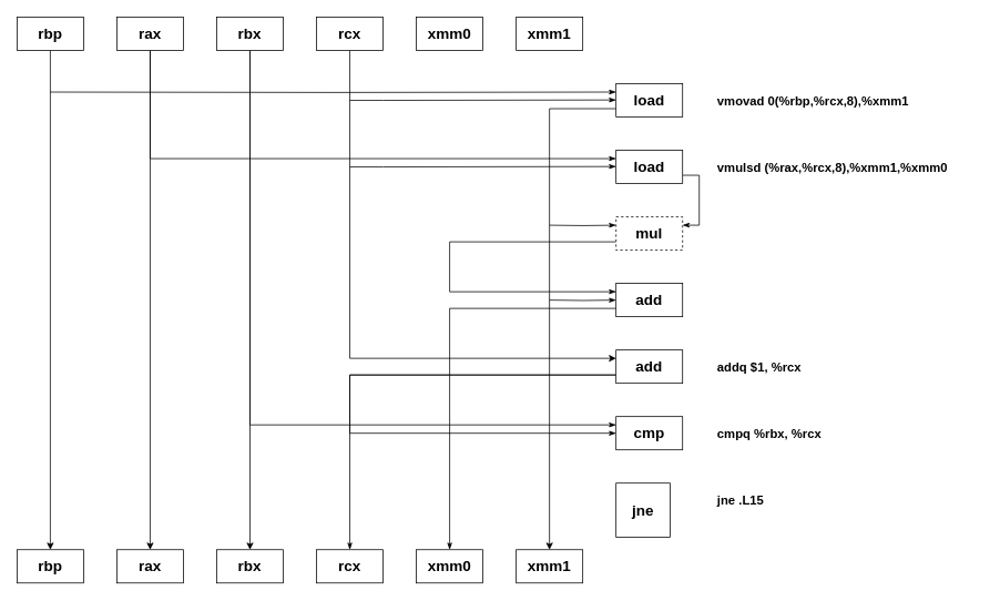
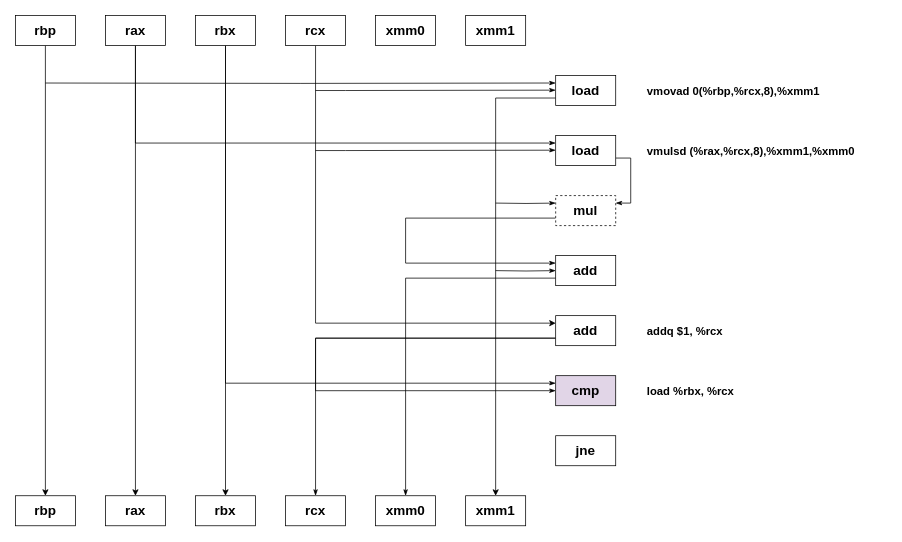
  <mxCell id="0" />
  <mxCell id="1" parent="0" />
  <mxCell id="2" style="edgeStyle=orthogonalEdgeStyle;rounded=0;orthogonalLoop=1;jettySize=auto;html=1;exitX=0.5;exitY=1;exitDx=0;exitDy=0;entryX=0.5;entryY=0;entryDx=0;entryDy=0;" edge="1" parent="1" source="3" target="4"><mxGeometry relative="1" as="geometry" /></mxCell>
  <mxCell id="3" value="&lt;h2&gt;rbp&lt;/h2&gt;" style="rounded=0;whiteSpace=wrap;html=1;" vertex="1" parent="1"><mxGeometry x="20" y="20" width="80" height="40" as="geometry" /></mxCell>
  <mxCell id="4" value="&lt;h2&gt;rbp&lt;/h2&gt;" style="rounded=0;whiteSpace=wrap;html=1;" vertex="1" parent="1"><mxGeometry x="20" y="660" width="80" height="40" as="geometry" /></mxCell>
  <mxCell id="5" style="edgeStyle=orthogonalEdgeStyle;rounded=0;orthogonalLoop=1;jettySize=auto;html=1;exitX=0.5;exitY=1;exitDx=0;exitDy=0;entryX=0.5;entryY=0;entryDx=0;entryDy=0;" edge="1" parent="1" source="7" target="8"><mxGeometry relative="1" as="geometry" /></mxCell>
  <mxCell id="6" style="edgeStyle=orthogonalEdgeStyle;rounded=0;orthogonalLoop=1;jettySize=auto;html=1;exitX=0.5;exitY=1;exitDx=0;exitDy=0;entryX=0;entryY=0.25;entryDx=0;entryDy=0;startArrow=none;startFill=0;endArrow=classicThin;endFill=1;" edge="1" parent="1" source="7" target="27"><mxGeometry relative="1" as="geometry" /></mxCell>
  <mxCell id="7" value="&lt;h2&gt;rax&lt;/h2&gt;" style="rounded=0;whiteSpace=wrap;html=1;" vertex="1" parent="1"><mxGeometry x="140" y="20" width="80" height="40" as="geometry" /></mxCell>
  <mxCell id="8" value="&lt;h2&gt;rax&lt;/h2&gt;" style="rounded=0;whiteSpace=wrap;html=1;" vertex="1" parent="1"><mxGeometry x="140" y="660" width="80" height="40" as="geometry" /></mxCell>
  <mxCell id="9" style="edgeStyle=orthogonalEdgeStyle;rounded=0;orthogonalLoop=1;jettySize=auto;html=1;exitX=0.5;exitY=1;exitDx=0;exitDy=0;entryX=0.5;entryY=0;entryDx=0;entryDy=0;" edge="1" parent="1" source="12" target="13"><mxGeometry relative="1" as="geometry" /></mxCell>
  <mxCell id="10" style="edgeStyle=orthogonalEdgeStyle;rounded=0;orthogonalLoop=1;jettySize=auto;html=1;startArrow=none;startFill=0;endArrow=classicThin;endFill=1;entryX=0;entryY=0.25;entryDx=0;entryDy=0;" edge="1" parent="1" target="24"><mxGeometry relative="1" as="geometry"><mxPoint x="370" y="40" as="targetPoint" /><mxPoint x="60" y="110" as="sourcePoint" /></mxGeometry></mxCell>
  <mxCell id="11" style="edgeStyle=orthogonalEdgeStyle;rounded=0;orthogonalLoop=1;jettySize=auto;html=1;exitX=0.5;exitY=1;exitDx=0;exitDy=0;entryX=0;entryY=0.25;entryDx=0;entryDy=0;startArrow=none;startFill=0;endArrow=classicThin;endFill=1;" edge="1" parent="1" source="12" target="39"><mxGeometry relative="1" as="geometry" /></mxCell>
  <mxCell id="12" value="&lt;h2&gt;rbx&lt;/h2&gt;" style="rounded=0;whiteSpace=wrap;html=1;" vertex="1" parent="1"><mxGeometry x="260" y="20" width="80" height="40" as="geometry" /></mxCell>
  <mxCell id="13" value="&lt;h2&gt;rbx&lt;/h2&gt;" style="rounded=0;whiteSpace=wrap;html=1;" vertex="1" parent="1"><mxGeometry x="260" y="660" width="80" height="40" as="geometry" /></mxCell>
  <mxCell id="14" style="edgeStyle=orthogonalEdgeStyle;rounded=0;orthogonalLoop=1;jettySize=auto;html=1;exitX=0.5;exitY=1;exitDx=0;exitDy=0;entryX=0;entryY=0.25;entryDx=0;entryDy=0;" edge="1" parent="1" source="15" target="37"><mxGeometry relative="1" as="geometry" /></mxCell>
  <mxCell id="15" value="&lt;h2&gt;rcx&lt;/h2&gt;" style="rounded=0;whiteSpace=wrap;html=1;" vertex="1" parent="1"><mxGeometry x="380" y="20" width="80" height="40" as="geometry" /></mxCell>
  <mxCell id="16" value="&lt;h2&gt;rcx&lt;/h2&gt;" style="rounded=0;whiteSpace=wrap;html=1;" vertex="1" parent="1"><mxGeometry x="380" y="660" width="80" height="40" as="geometry" /></mxCell>
  <mxCell id="17" style="edgeStyle=orthogonalEdgeStyle;rounded=0;orthogonalLoop=1;jettySize=auto;html=1;exitX=0;exitY=0.75;exitDx=0;exitDy=0;entryX=0.5;entryY=0;entryDx=0;entryDy=0;" edge="1" parent="1" source="24" target="23"><mxGeometry relative="1" as="geometry" /></mxCell>
  <mxCell id="18" style="edgeStyle=orthogonalEdgeStyle;rounded=0;orthogonalLoop=1;jettySize=auto;html=1;entryX=0;entryY=0.25;entryDx=0;entryDy=0;startArrow=none;startFill=0;endArrow=classicThin;endFill=1;" edge="1" parent="1" target="32"><mxGeometry relative="1" as="geometry"><mxPoint x="660" y="270" as="sourcePoint" /></mxGeometry></mxCell>
  <mxCell id="19" value="&lt;h2&gt;xmm0&lt;/h2&gt;" style="rounded=0;whiteSpace=wrap;html=1;" vertex="1" parent="1"><mxGeometry x="500" y="20" width="80" height="40" as="geometry" /></mxCell>
  <mxCell id="20" value="&lt;h2&gt;xmm0&lt;/h2&gt;" style="rounded=0;whiteSpace=wrap;html=1;" vertex="1" parent="1"><mxGeometry x="500" y="660" width="80" height="40" as="geometry" /></mxCell>
  <mxCell id="21" style="edgeStyle=orthogonalEdgeStyle;rounded=0;orthogonalLoop=1;jettySize=auto;html=1;entryX=0;entryY=0.5;entryDx=0;entryDy=0;startArrow=none;startFill=0;endArrow=classicThin;endFill=1;" edge="1" parent="1" target="34"><mxGeometry relative="1" as="geometry"><mxPoint x="660" y="360" as="sourcePoint" /></mxGeometry></mxCell>
  <mxCell id="22" value="&lt;h2&gt;xmm1&lt;/h2&gt;" style="rounded=0;whiteSpace=wrap;html=1;" vertex="1" parent="1"><mxGeometry x="620" y="20" width="80" height="40" as="geometry" /></mxCell>
  <mxCell id="23" value="&lt;h2&gt;xmm1&lt;/h2&gt;" style="rounded=0;whiteSpace=wrap;html=1;" vertex="1" parent="1"><mxGeometry x="620" y="660" width="80" height="40" as="geometry" /></mxCell>
  <mxCell id="24" value="&lt;h2&gt;load&lt;/h2&gt;" style="rounded=0;whiteSpace=wrap;html=1;" vertex="1" parent="1"><mxGeometry x="740" y="100" width="80" height="40" as="geometry" /></mxCell>
  <mxCell id="25" style="edgeStyle=orthogonalEdgeStyle;rounded=0;orthogonalLoop=1;jettySize=auto;html=1;startArrow=none;startFill=0;endArrow=classicThin;endFill=1;entryX=0;entryY=0.25;entryDx=0;entryDy=0;" edge="1" parent="1"><mxGeometry relative="1" as="geometry"><mxPoint x="740" y="119.5" as="targetPoint" /><mxPoint x="420" y="120" as="sourcePoint" /><Array as="points"><mxPoint x="460" y="120" /></Array></mxGeometry></mxCell>
  <mxCell id="26" style="edgeStyle=orthogonalEdgeStyle;rounded=0;orthogonalLoop=1;jettySize=auto;html=1;exitX=1;exitY=0.75;exitDx=0;exitDy=0;entryX=1;entryY=0.25;entryDx=0;entryDy=0;startArrow=none;startFill=0;endArrow=classicThin;endFill=1;" edge="1" parent="1" source="27" target="32"><mxGeometry relative="1" as="geometry" /></mxCell>
  <mxCell id="27" value="&lt;h2&gt;load&lt;/h2&gt;" style="rounded=0;whiteSpace=wrap;html=1;" vertex="1" parent="1"><mxGeometry x="740" y="180" width="80" height="40" as="geometry" /></mxCell>
  <mxCell id="28" value="&lt;h3&gt;&lt;font style=&quot;font-size: 15px&quot;&gt;vmovad 0(%rbp,%rcx,8),%xmm1&lt;/font&gt;&lt;/h3&gt;" style="text;html=1;strokeColor=none;fillColor=none;align=left;verticalAlign=middle;whiteSpace=wrap;rounded=0;" vertex="1" parent="1"><mxGeometry x="860" y="100" width="320" height="40" as="geometry" /></mxCell>
  <mxCell id="29" value="&lt;h3&gt;&lt;font style=&quot;font-size: 15px&quot;&gt;vmulsd (%rax,%rcx,8),%xmm1,%xmm0&lt;/font&gt;&lt;/h3&gt;" style="text;html=1;strokeColor=none;fillColor=none;align=left;verticalAlign=middle;whiteSpace=wrap;rounded=0;" vertex="1" parent="1"><mxGeometry x="860" y="180" width="320" height="40" as="geometry" /></mxCell>
  <mxCell id="30" style="edgeStyle=orthogonalEdgeStyle;rounded=0;orthogonalLoop=1;jettySize=auto;html=1;startArrow=none;startFill=0;endArrow=classicThin;endFill=1;entryX=0;entryY=0.25;entryDx=0;entryDy=0;" edge="1" parent="1"><mxGeometry relative="1" as="geometry"><mxPoint x="740" y="199.5" as="targetPoint" /><mxPoint x="420" y="200" as="sourcePoint" /><Array as="points"><mxPoint x="460" y="200" /></Array></mxGeometry></mxCell>
  <mxCell id="31" style="edgeStyle=orthogonalEdgeStyle;rounded=0;orthogonalLoop=1;jettySize=auto;html=1;exitX=0;exitY=0.75;exitDx=0;exitDy=0;entryX=0;entryY=0.25;entryDx=0;entryDy=0;startArrow=none;startFill=0;endArrow=classicThin;endFill=1;" edge="1" parent="1" source="32" target="34"><mxGeometry relative="1" as="geometry"><Array as="points"><mxPoint x="540" y="290" /><mxPoint x="540" y="350" /></Array></mxGeometry></mxCell>
  <mxCell id="32" value="&lt;h2&gt;mul&lt;/h2&gt;" style="rounded=0;whiteSpace=wrap;html=1;dashed=1;" vertex="1" parent="1"><mxGeometry x="740" y="260" width="80" height="40" as="geometry" /></mxCell>
  <mxCell id="33" style="edgeStyle=orthogonalEdgeStyle;rounded=0;orthogonalLoop=1;jettySize=auto;html=1;exitX=0;exitY=0.75;exitDx=0;exitDy=0;entryX=0.5;entryY=0;entryDx=0;entryDy=0;startArrow=none;startFill=0;endArrow=classicThin;endFill=1;" edge="1" parent="1" source="34" target="20"><mxGeometry relative="1" as="geometry" /></mxCell>
  <mxCell id="34" value="&lt;h2&gt;add&lt;/h2&gt;" style="rounded=0;whiteSpace=wrap;html=1;" vertex="1" parent="1"><mxGeometry x="740" y="340" width="80" height="40" as="geometry" /></mxCell>
  <mxCell id="35" style="edgeStyle=orthogonalEdgeStyle;rounded=0;orthogonalLoop=1;jettySize=auto;html=1;exitX=0;exitY=0.75;exitDx=0;exitDy=0;entryX=0.5;entryY=0;entryDx=0;entryDy=0;startArrow=none;startFill=0;endArrow=classicThin;endFill=1;" edge="1" parent="1" source="37" target="16"><mxGeometry relative="1" as="geometry" /></mxCell>
  <mxCell id="36" style="edgeStyle=orthogonalEdgeStyle;rounded=0;orthogonalLoop=1;jettySize=auto;html=1;exitX=0;exitY=0.75;exitDx=0;exitDy=0;entryX=0;entryY=0.5;entryDx=0;entryDy=0;startArrow=none;startFill=0;endArrow=classicThin;endFill=1;" edge="1" parent="1" source="37" target="39"><mxGeometry relative="1" as="geometry"><Array as="points"><mxPoint x="420" y="450" /><mxPoint x="420" y="520" /></Array></mxGeometry></mxCell>
  <mxCell id="37" value="&lt;h2&gt;add&lt;/h2&gt;" style="rounded=0;whiteSpace=wrap;html=1;" vertex="1" parent="1"><mxGeometry x="740" y="420" width="80" height="40" as="geometry" /></mxCell>
  <mxCell id="38" value="&lt;h3&gt;&lt;font style=&quot;font-size: 15px&quot;&gt;addq $1, %rcx&lt;/font&gt;&lt;/h3&gt;" style="text;html=1;strokeColor=none;fillColor=none;align=left;verticalAlign=middle;whiteSpace=wrap;rounded=0;" vertex="1" parent="1"><mxGeometry x="860" y="420" width="320" height="40" as="geometry" /></mxCell>
- <mxCell id="39" value="&lt;h2&gt;cmp&lt;/h2&gt;" style="rounded=0;whiteSpace=wrap;html=1;" vertex="1" parent="1"><mxGeometry x="740" y="500" width="80" height="40" as="geometry" /></mxCell>
- <mxCell id="40" value="&lt;h3&gt;&lt;font style=&quot;font-size: 15px&quot;&gt;cmpq %rbx, %rcx&lt;/font&gt;&lt;/h3&gt;" style="text;html=1;strokeColor=none;fillColor=none;align=left;verticalAlign=middle;whiteSpace=wrap;rounded=0;" vertex="1" parent="1"><mxGeometry x="860" y="500" width="320" height="40" as="geometry" /></mxCell>
- <mxCell id="41" value="&lt;h2&gt;jne&lt;/h2&gt;" style="rounded=0;whiteSpace=wrap;html=1;" vertex="1" parent="1"><mxGeometry x="740" y="580" width="65" height="65" as="geometry" /></mxCell>
- <mxCell id="42" value="&lt;h3&gt;&lt;font style=&quot;font-size: 15px&quot;&gt;jne .L15&lt;/font&gt;&lt;/h3&gt;" style="text;html=1;strokeColor=none;fillColor=none;align=left;verticalAlign=middle;whiteSpace=wrap;rounded=0;" vertex="1" parent="1"><mxGeometry x="860" y="580" width="320" height="40" as="geometry" /></mxCell>
+ <mxCell id="39" value="&lt;h2&gt;cmp&lt;/h2&gt;" style="rounded=0;whiteSpace=wrap;html=1;fillColor=#e1d5e7;" vertex="1" parent="1"><mxGeometry x="740" y="500" width="80" height="40" as="geometry" /></mxCell>
+ <mxCell id="40" value="&lt;h3&gt;&lt;font style=&quot;font-size: 15px&quot;&gt;load %rbx, %rcx&lt;/font&gt;&lt;/h3&gt;" style="text;html=1;strokeColor=none;fillColor=none;align=left;verticalAlign=middle;whiteSpace=wrap;rounded=0;" vertex="1" parent="1"><mxGeometry x="860" y="500" width="320" height="40" as="geometry" /></mxCell>
+ <mxCell id="41" value="&lt;h2&gt;jne&lt;/h2&gt;" style="rounded=0;whiteSpace=wrap;html=1;" vertex="1" parent="1"><mxGeometry x="740" y="580" width="80" height="40" as="geometry" /></mxCell>
